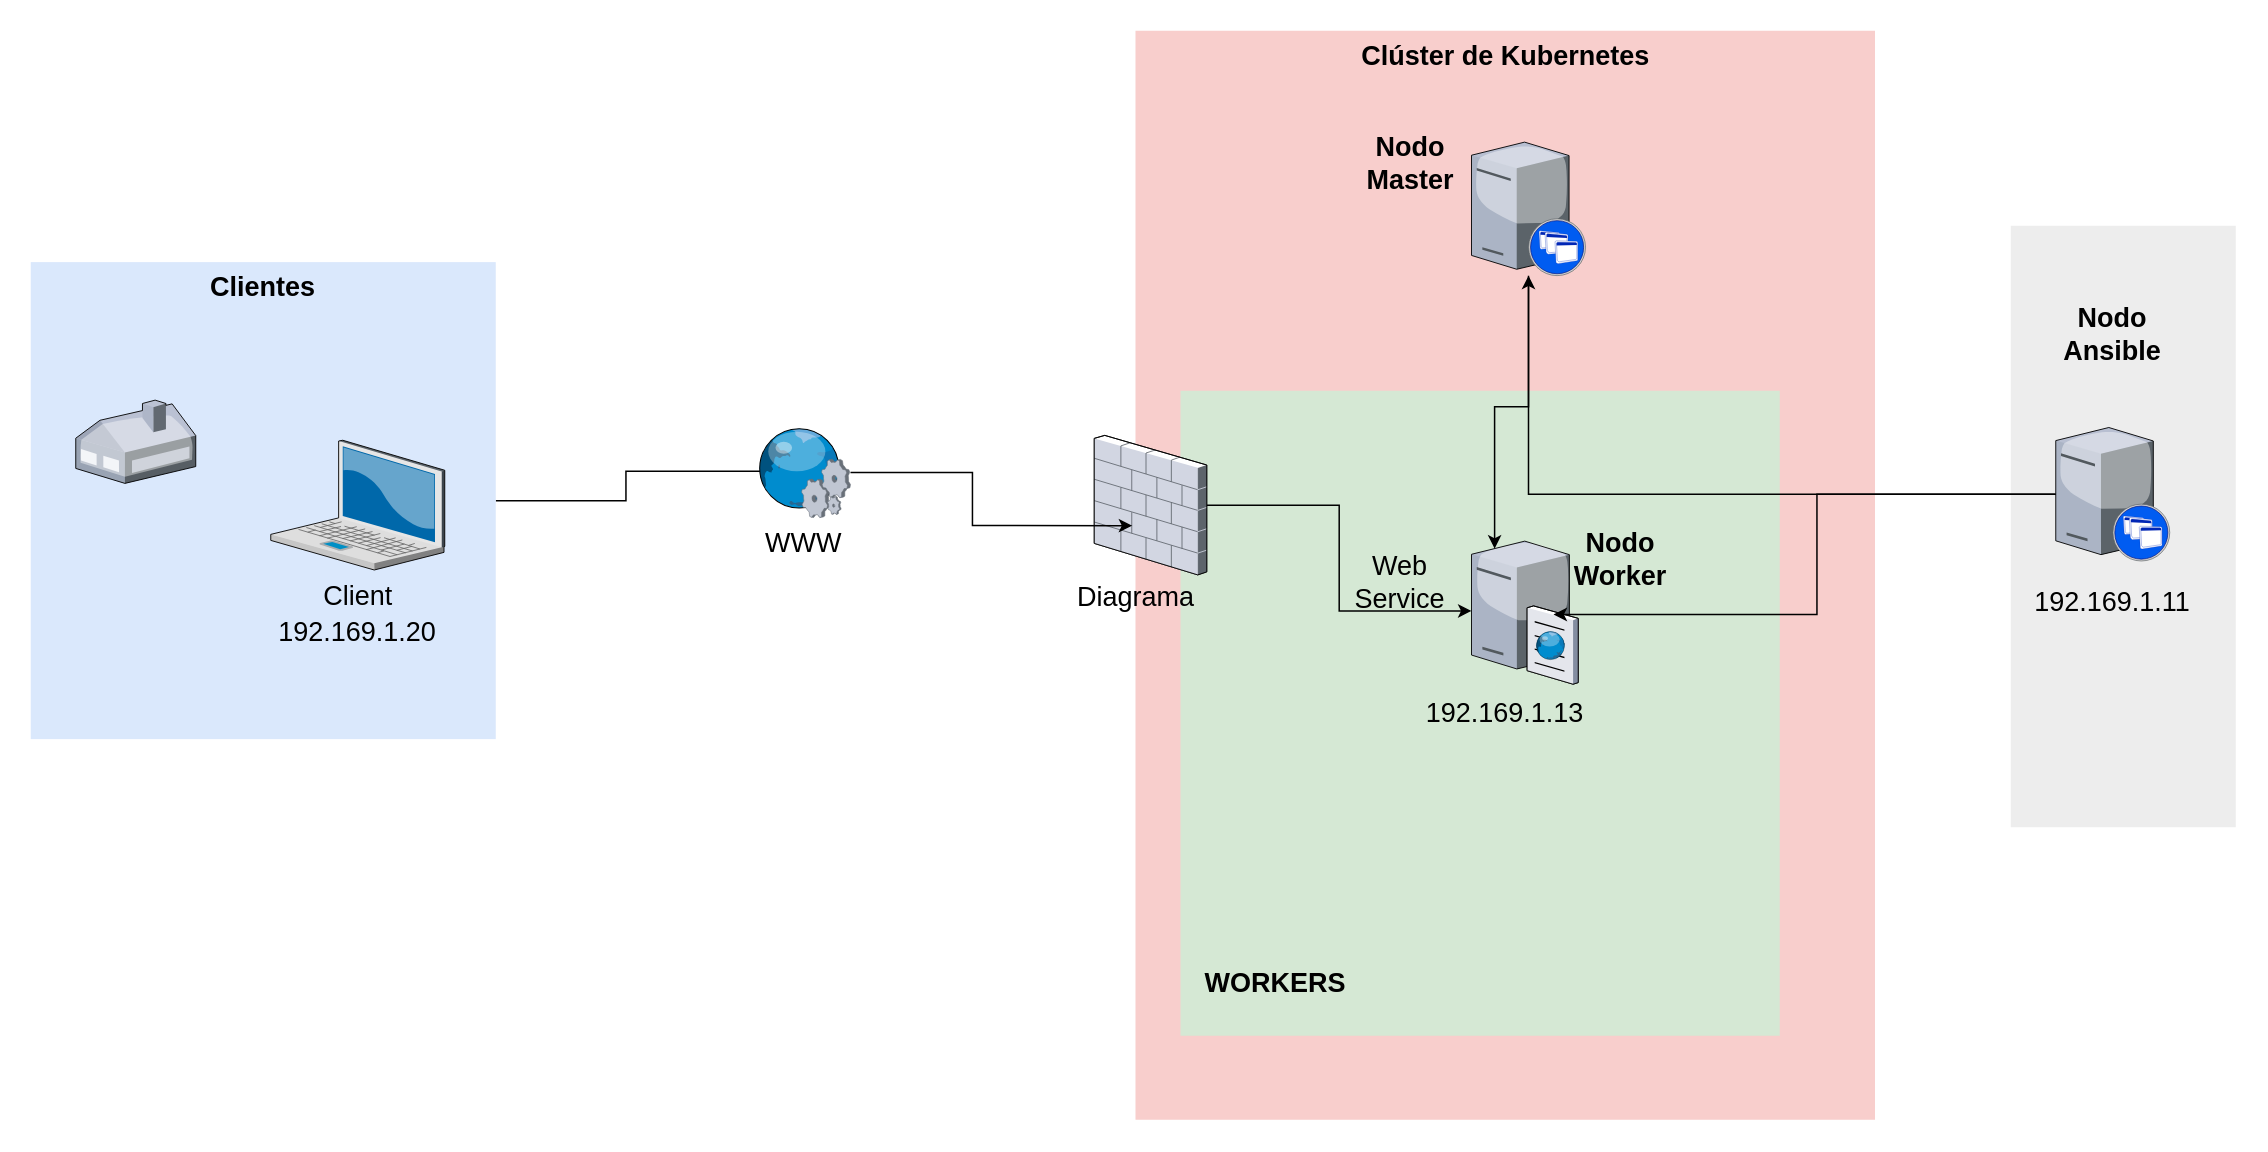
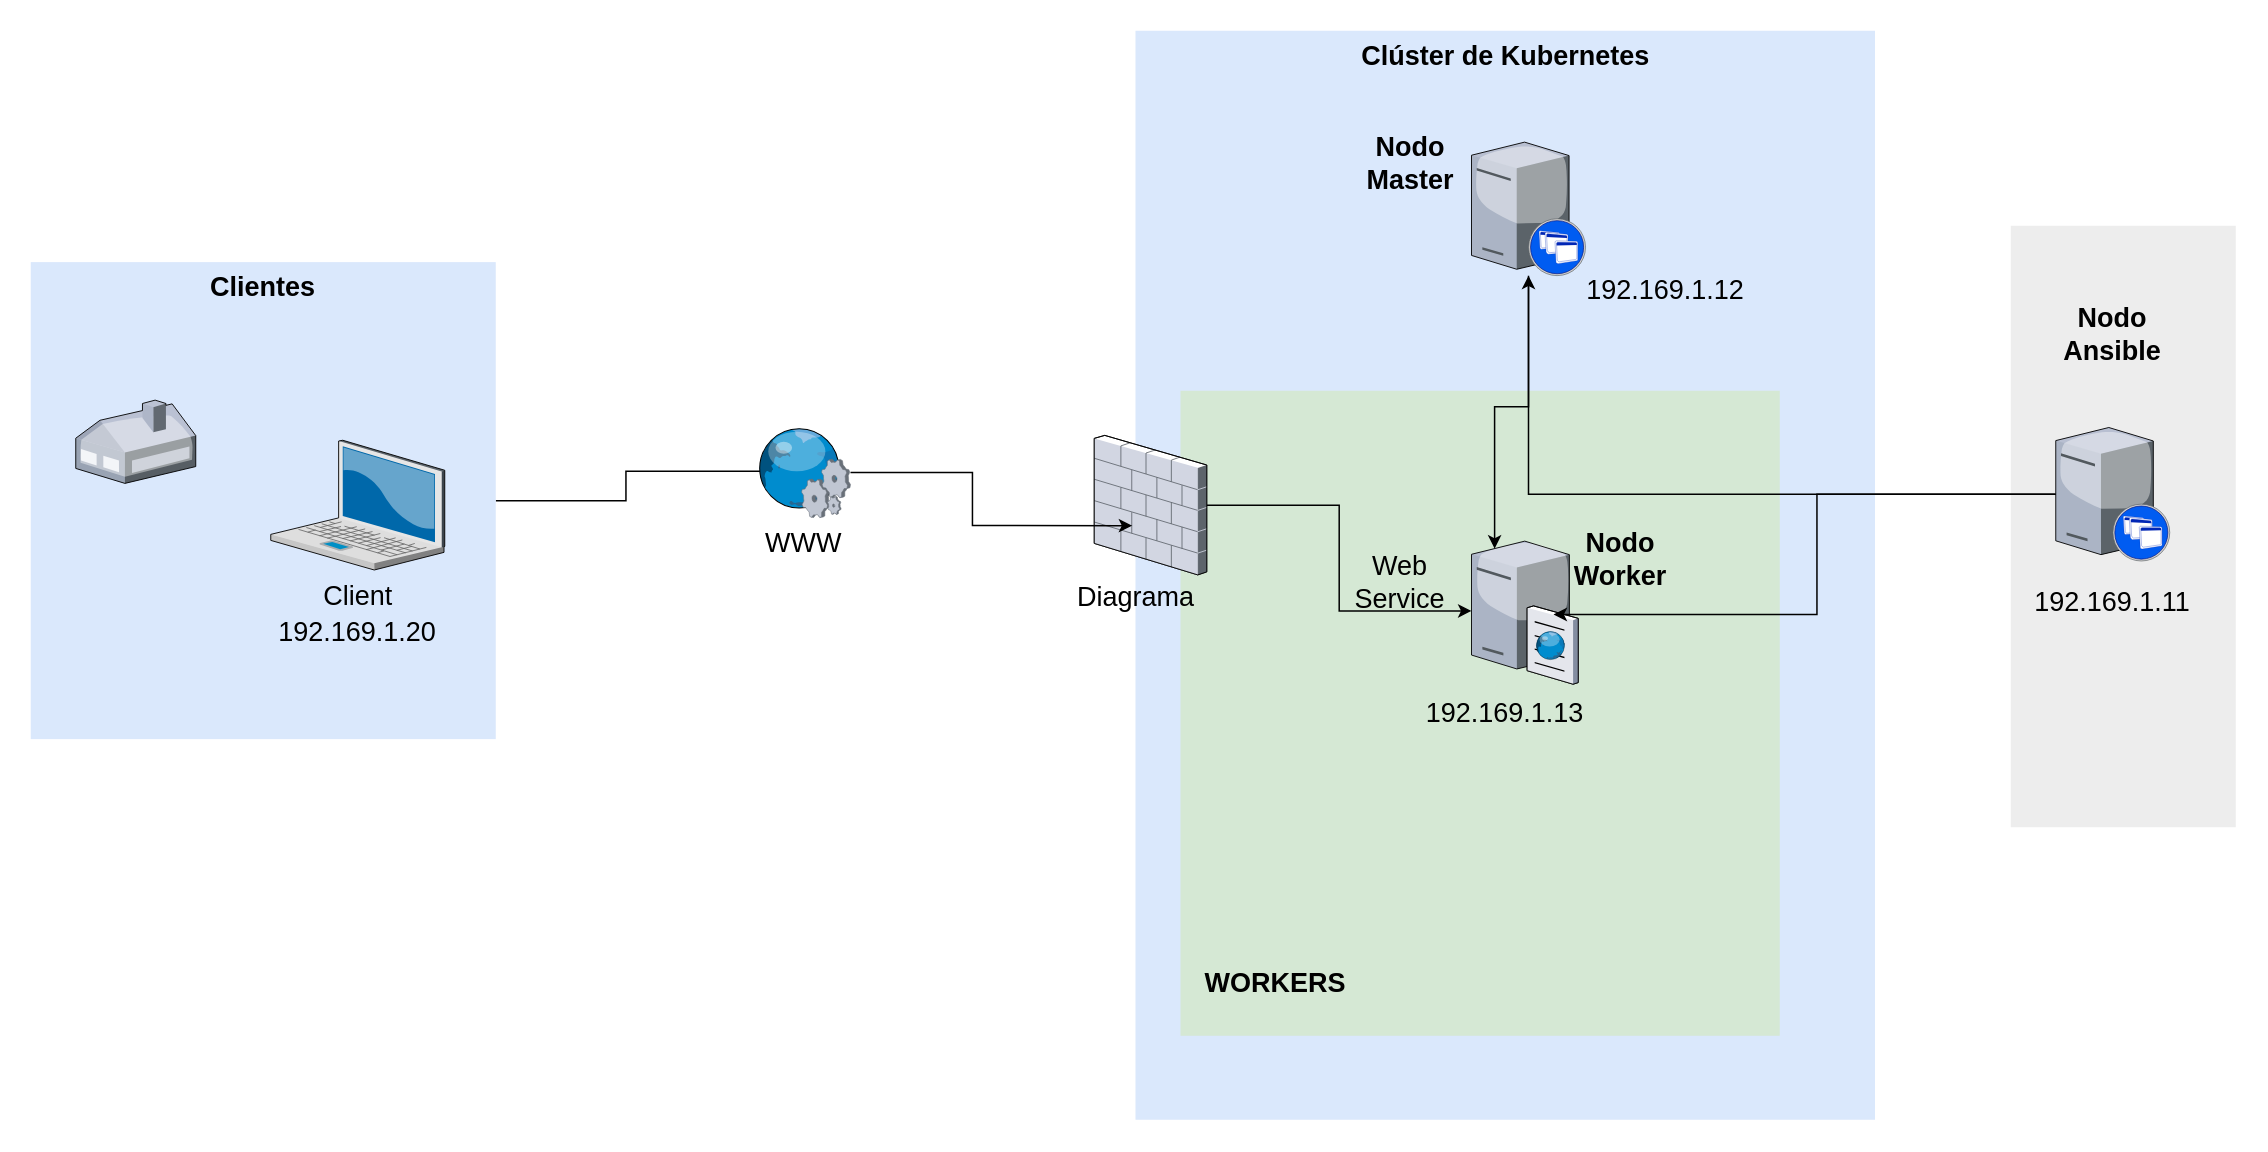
  <mxCell id="0" style=";html=1;" />
  <mxCell id="1" style=";html=1;" parent="0" />
- <mxCell id="2" value="&lt;b style=&quot;font-size: 18px;&quot;&gt;Clúster de Kubernetes&lt;/b&gt;" style="whiteSpace=wrap;html=1;fillColor=#f8cecc;fontSize=14;strokeColor=none;verticalAlign=top;" parent="1" vertex="1"><mxGeometry x="756.5" y="20" width="493" height="726" as="geometry" /></mxCell>
+ <mxCell id="2" value="&lt;b style=&quot;font-size: 18px;&quot;&gt;Clúster de Kubernetes&lt;/b&gt;" style="whiteSpace=wrap;html=1;fillColor=#dae8fc;fontSize=14;strokeColor=none;verticalAlign=top;" parent="1" vertex="1"><mxGeometry x="756.5" y="20" width="493" height="726" as="geometry" /></mxCell>
  <mxCell id="3" value="" style="whiteSpace=wrap;html=1;fillColor=#d5e8d4;fontSize=14;strokeColor=none;verticalAlign=top;" parent="1" vertex="1"><mxGeometry x="786.5" y="260" width="399.5" height="430" as="geometry" /></mxCell>
  <mxCell id="4" value="" style="whiteSpace=wrap;html=1;fillColor=#EDEDED;fontSize=14;strokeColor=none;verticalAlign=top;" parent="1" vertex="1"><mxGeometry x="1340" y="150" width="150" height="401" as="geometry" /></mxCell>
  <mxCell id="5" style="edgeStyle=orthogonalEdgeStyle;rounded=0;orthogonalLoop=1;jettySize=auto;html=1;" edge="1" parent="1" source="6" target="7"><mxGeometry relative="1" as="geometry" /></mxCell>
  <mxCell id="6" value="" style="verticalLabelPosition=bottom;aspect=fixed;html=1;verticalAlign=top;strokeColor=none;shape=mxgraph.citrix.xenapp_server;fillColor=#66B2FF;gradientColor=#0066CC;fontSize=14;" vertex="1" parent="1"><mxGeometry x="1370" y="284.5" width="76" height="89" as="geometry" /></mxCell>
  <mxCell id="7" value="" style="verticalLabelPosition=bottom;aspect=fixed;html=1;verticalAlign=top;strokeColor=none;shape=mxgraph.citrix.xenapp_server;fillColor=#66B2FF;gradientColor=#0066CC;fontSize=14;" vertex="1" parent="1"><mxGeometry x="980.5" y="94.25" width="76" height="89" as="geometry" /></mxCell>
  <mxCell id="8" style="edgeStyle=orthogonalEdgeStyle;rounded=0;orthogonalLoop=1;jettySize=auto;html=1;entryX=0.452;entryY=0.485;entryDx=0;entryDy=0;entryPerimeter=0;endArrow=diamond;" edge="1" parent="1" source="9" target="15"><mxGeometry relative="1" as="geometry"><mxPoint x="521" y="333.25" as="targetPoint" /></mxGeometry></mxCell>
  <mxCell id="9" value="&lt;font style=&quot;font-size: 18px;&quot;&gt;&lt;b&gt;Clientes&lt;/b&gt;&lt;/font&gt;" style="whiteSpace=wrap;html=1;fillColor=#dae8fc;fontSize=14;strokeColor=none;verticalAlign=top;" vertex="1" parent="1"><mxGeometry x="20" y="174.25" width="310" height="318" as="geometry" /></mxCell>
  <mxCell id="10" value="&lt;font style=&quot;font-size: 18px;&quot;&gt;Client&lt;/font&gt;" style="verticalLabelPosition=bottom;aspect=fixed;html=1;verticalAlign=top;strokeColor=none;shape=mxgraph.citrix.laptop_2;fillColor=#66B2FF;gradientColor=#0066CC;fontSize=14;" vertex="1" parent="1"><mxGeometry x="180" y="293" width="116" height="86.5" as="geometry" /></mxCell>
  <mxCell id="11" value="" style="verticalLabelPosition=bottom;aspect=fixed;html=1;verticalAlign=top;strokeColor=none;shape=mxgraph.citrix.home_office;fillColor=#66B2FF;gradientColor=#0066CC;fontSize=14;" vertex="1" parent="1"><mxGeometry x="50" y="266.25" width="80" height="55.5" as="geometry" /></mxCell>
  <mxCell id="12" style="edgeStyle=orthogonalEdgeStyle;rounded=0;orthogonalLoop=1;jettySize=auto;html=1;" edge="1" parent="1" source="13" target="14"><mxGeometry relative="1" as="geometry" /></mxCell>
  <mxCell id="13" value="" style="verticalLabelPosition=bottom;aspect=fixed;html=1;verticalAlign=top;strokeColor=none;shape=mxgraph.citrix.firewall;fillColor=#66B2FF;gradientColor=#0066CC;fontSize=14;" vertex="1" parent="1"><mxGeometry x="729" y="289.75" width="75" height="93" as="geometry" /></mxCell>
  <mxCell id="14" value="" style="verticalLabelPosition=top;aspect=fixed;html=1;verticalAlign=bottom;strokeColor=none;shape=mxgraph.citrix.cache_server;fillColor=#66B2FF;gradientColor=#0066CC;fontSize=14;labelPosition=center;align=center;" vertex="1" parent="1"><mxGeometry x="980.5" y="358" width="71" height="97.5" as="geometry" /></mxCell>
  <mxCell id="15" value="&lt;font style=&quot;font-size: 18px;&quot;&gt;WWW&lt;/font&gt;" style="verticalLabelPosition=bottom;aspect=fixed;html=1;verticalAlign=top;strokeColor=none;shape=mxgraph.citrix.web_service;fillColor=#66B2FF;gradientColor=#0066CC;fontSize=14;" vertex="1" parent="1"><mxGeometry x="503.5" y="284.5" width="63" height="60" as="geometry" /></mxCell>
  <mxCell id="16" style="edgeStyle=orthogonalEdgeStyle;rounded=0;orthogonalLoop=1;jettySize=auto;html=1;entryX=0.338;entryY=0.647;entryDx=0;entryDy=0;entryPerimeter=0;" edge="1" parent="1" source="15" target="13"><mxGeometry relative="1" as="geometry" /></mxCell>
  <mxCell id="17" style="edgeStyle=orthogonalEdgeStyle;rounded=0;orthogonalLoop=1;jettySize=auto;html=1;entryX=0.217;entryY=0.075;entryDx=0;entryDy=0;entryPerimeter=0;" edge="1" parent="1" source="7" target="14"><mxGeometry relative="1" as="geometry" /></mxCell>
  <mxCell id="18" style="edgeStyle=orthogonalEdgeStyle;rounded=0;orthogonalLoop=1;jettySize=auto;html=1;entryX=0.77;entryY=0.525;entryDx=0;entryDy=0;entryPerimeter=0;" edge="1" parent="1" source="6" target="14"><mxGeometry relative="1" as="geometry" /></mxCell>
  <mxCell id="19" value="&lt;font style=&quot;font-size: 18px;&quot;&gt;Web Service&lt;/font&gt;" style="text;html=1;align=center;verticalAlign=middle;whiteSpace=wrap;rounded=0;" vertex="1" parent="1"><mxGeometry x="903" y="373" width="60" height="30" as="geometry" /></mxCell>
  <mxCell id="20" value="&lt;b&gt;&lt;font style=&quot;font-size: 18px;&quot;&gt;Nodo Ansible&lt;/font&gt;&lt;/b&gt;" style="text;html=1;align=center;verticalAlign=middle;whiteSpace=wrap;rounded=0;" vertex="1" parent="1"><mxGeometry x="1378" y="208.25" width="60" height="30" as="geometry" /></mxCell>
  <mxCell id="21" value="&lt;b&gt;&lt;font style=&quot;font-size: 18px;&quot;&gt;Nodo Master&lt;/font&gt;&lt;/b&gt;" style="text;html=1;align=center;verticalAlign=middle;whiteSpace=wrap;rounded=0;" vertex="1" parent="1"><mxGeometry x="910" y="93.75" width="60" height="30" as="geometry" /></mxCell>
  <mxCell id="22" value="&lt;b&gt;&lt;font style=&quot;font-size: 18px;&quot;&gt;Nodo Worker&lt;/font&gt;&lt;/b&gt;" style="text;html=1;align=center;verticalAlign=middle;whiteSpace=wrap;rounded=0;" vertex="1" parent="1"><mxGeometry x="1050" y="358" width="60" height="30" as="geometry" /></mxCell>
  <mxCell id="23" value="&lt;b&gt;&lt;font style=&quot;font-size: 18px;&quot;&gt;WORKERS&lt;/font&gt;&lt;/b&gt;" style="text;html=1;align=center;verticalAlign=middle;whiteSpace=wrap;rounded=0;" vertex="1" parent="1"><mxGeometry x="820" y="640" width="60" height="30" as="geometry" /></mxCell>
+ <mxCell id="24" value="&lt;font style=&quot;font-size: 18px;&quot;&gt;192.169.1.12&lt;/font&gt;" style="text;html=1;align=center;verticalAlign=middle;whiteSpace=wrap;rounded=0;" vertex="1" parent="1"><mxGeometry x="1080" y="178.25" width="60" height="30" as="geometry" /></mxCell>
  <mxCell id="25" value="&lt;font style=&quot;font-size: 18px;&quot;&gt;192.169.1.11&lt;/font&gt;" style="text;html=1;align=center;verticalAlign=middle;whiteSpace=wrap;rounded=0;" vertex="1" parent="1"><mxGeometry x="1378" y="386" width="60" height="30" as="geometry" /></mxCell>
  <mxCell id="26" value="&lt;font style=&quot;font-size: 18px;&quot;&gt;192.169.1.13&lt;/font&gt;" style="text;html=1;align=center;verticalAlign=middle;whiteSpace=wrap;rounded=0;" vertex="1" parent="1"><mxGeometry x="973" y="460" width="60" height="30" as="geometry" /></mxCell>
  <mxCell id="27" value="&lt;font style=&quot;font-size: 18px;&quot;&gt;192.169.1.20&lt;/font&gt;" style="text;html=1;align=center;verticalAlign=middle;whiteSpace=wrap;rounded=0;" vertex="1" parent="1"><mxGeometry x="208" y="406.25" width="60" height="30" as="geometry" /></mxCell>
  <mxCell id="28" value="&lt;font style=&quot;font-size: 18px;&quot;&gt;Diagrama&lt;/font&gt;" style="text;html=1;align=center;verticalAlign=middle;whiteSpace=wrap;rounded=0;" vertex="1" parent="1"><mxGeometry x="727" y="383" width="60" height="30" as="geometry" /></mxCell>
